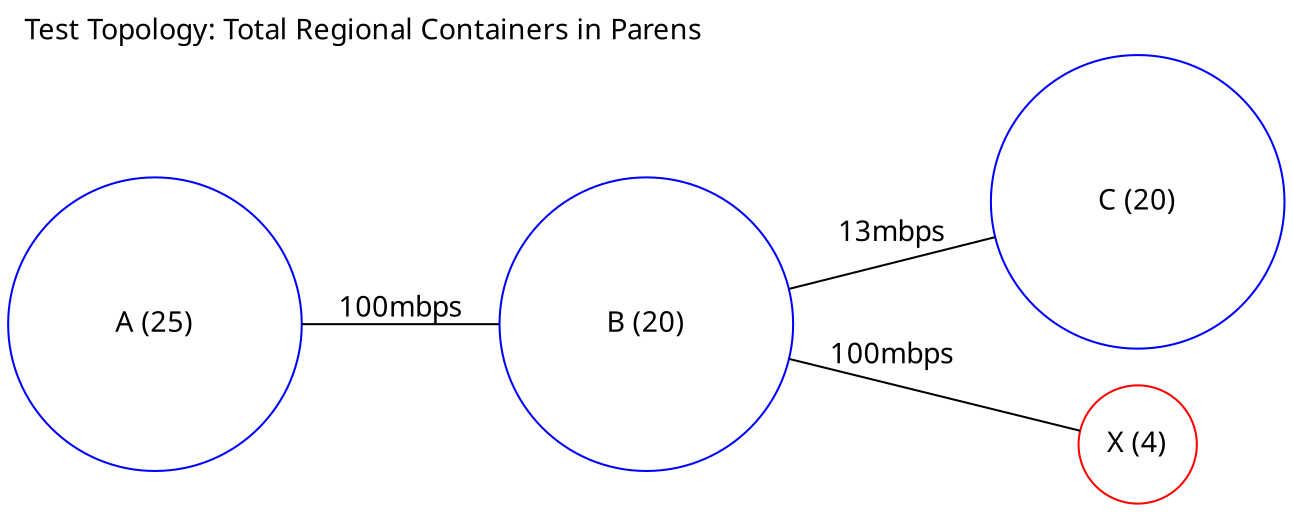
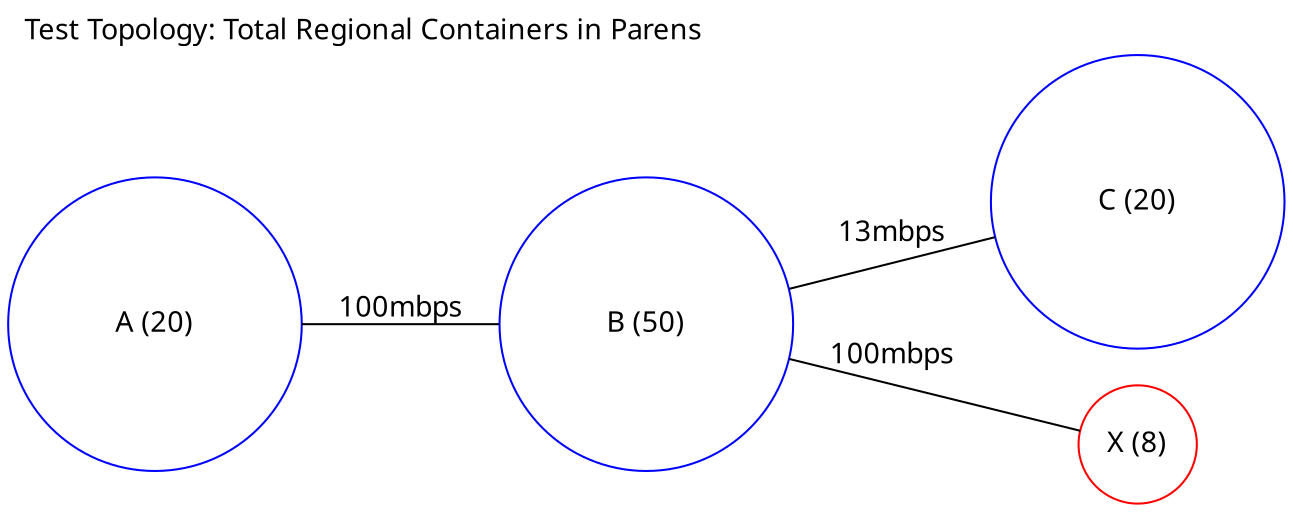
  graph {
    fontname="Noto Sans"
    label="Test Topology: Total Regional Containers in Parens"
    labeljust=left
    labelloc=top
    rankdir=LR
    splines=spline
    node [color=blue fontname="Noto Sans"]
    edge [fontname="Noto Sans"]
-   n1 [height=2 label="A (25)" width=2]
-   n2 [height=2 label="B (20)" width=2]
+   n1 [height=2 label="A (20)" width=2]
+   n2 [height=2 label="B (50)" width=2]
    n3 [height=2 label="C (20)" width=2]
-   n4 [color=red height=.8 label="X (4)" width=.8]
+   n4 [color=red height=.8 label="X (8)" width=.8]
    n1 -- n2 [label="100mbps"]
    n2 -- n3 [label="13mbps"]
    n2 -- n4 [label="100mbps"]
  }
